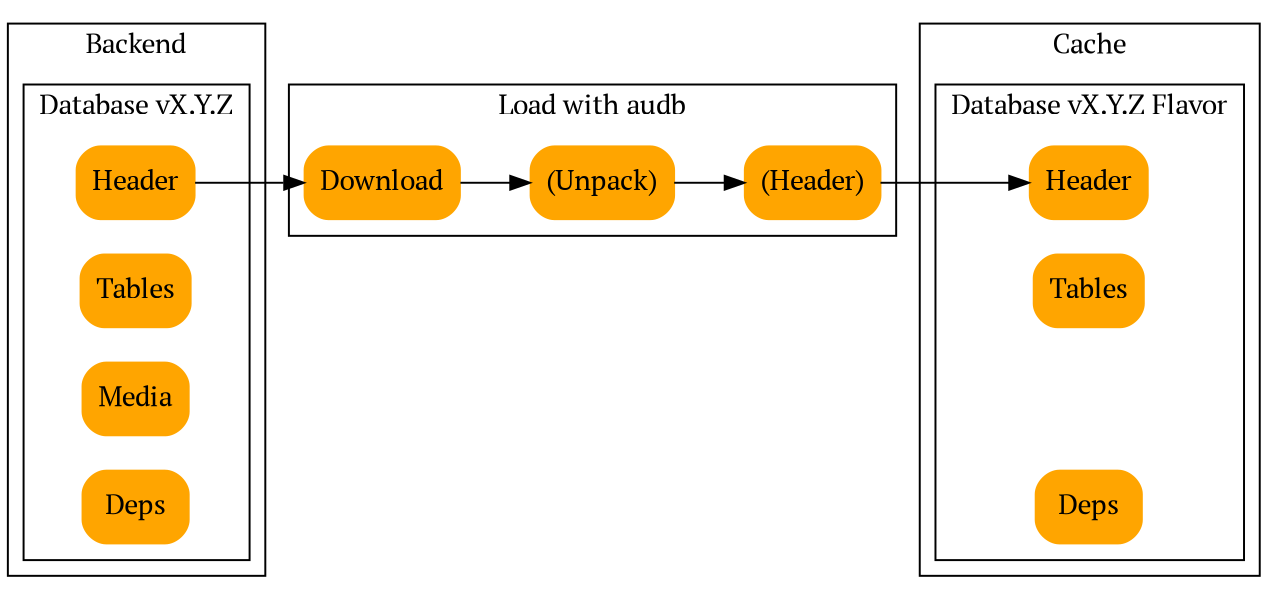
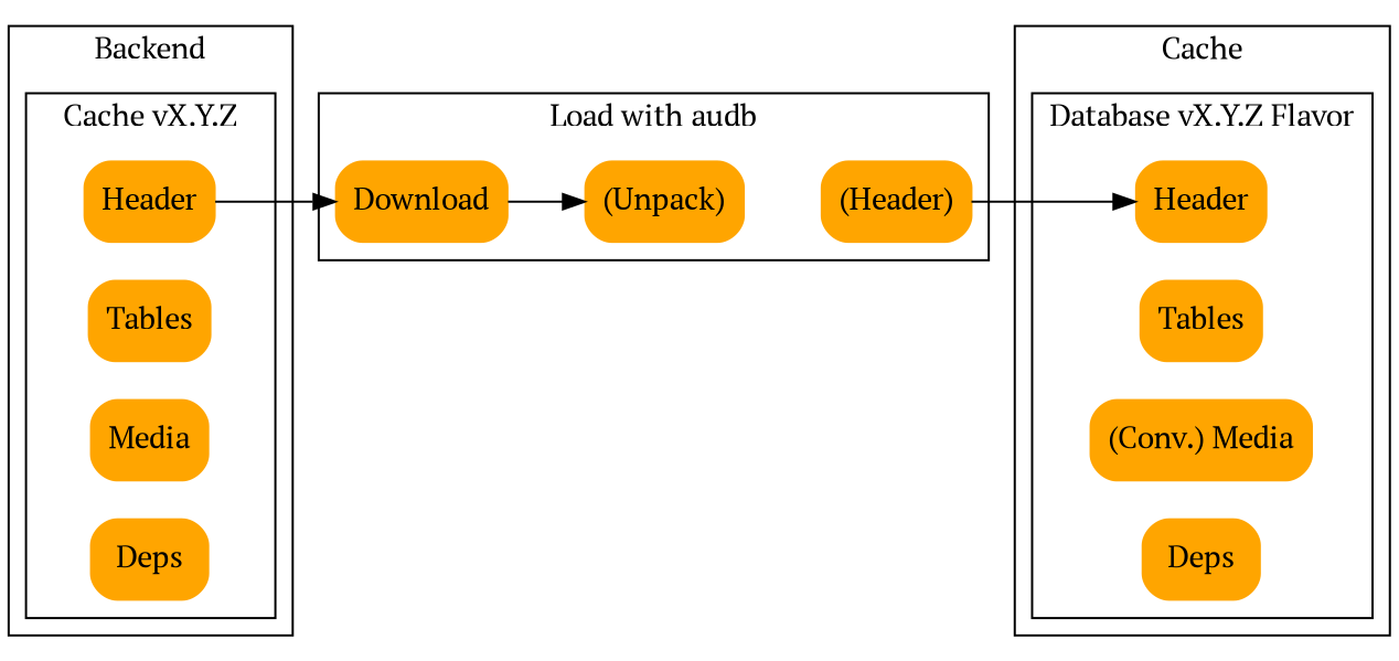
  digraph {
    compound=true
    fontname="PT Serif"
    rankdir=LR
    node [color=orange fontname="PT Serif" shape=Mrecord style=filled]
    edge [fontname="PT Serif"]
    n1 [label=Header]
    n2 [label=Tables]
    n3 [label=Media]
    n4 [label=Deps]
    n5 [label=Download]
    n6 [label="(Unpack)"]
    n7 [label="(Header)"]
    n8 [label=Header]
    n9 [label=Tables]
+   n10 [label="(Conv.) Media"]
    n11 [label=Deps]
    subgraph cluster_1 {
      label=Backend
      subgraph cluster_2 {
-       label="Database vX.Y.Z"
+       label="Cache vX.Y.Z"
        n1
        n2
        n3
        n4
      }
    }
    subgraph cluster_3 {
      label="Load with audb"
      n5
      n6
      n7
    }
    subgraph cluster_4 {
      label=Cache
      subgraph cluster_5 {
        label="Database vX.Y.Z Flavor"
        n8
        n9
+       n10
        n11
      }
    }
    n1 -> n5
    n5 -> n6
-   n6 -> n7
    n7 -> n8
  }
